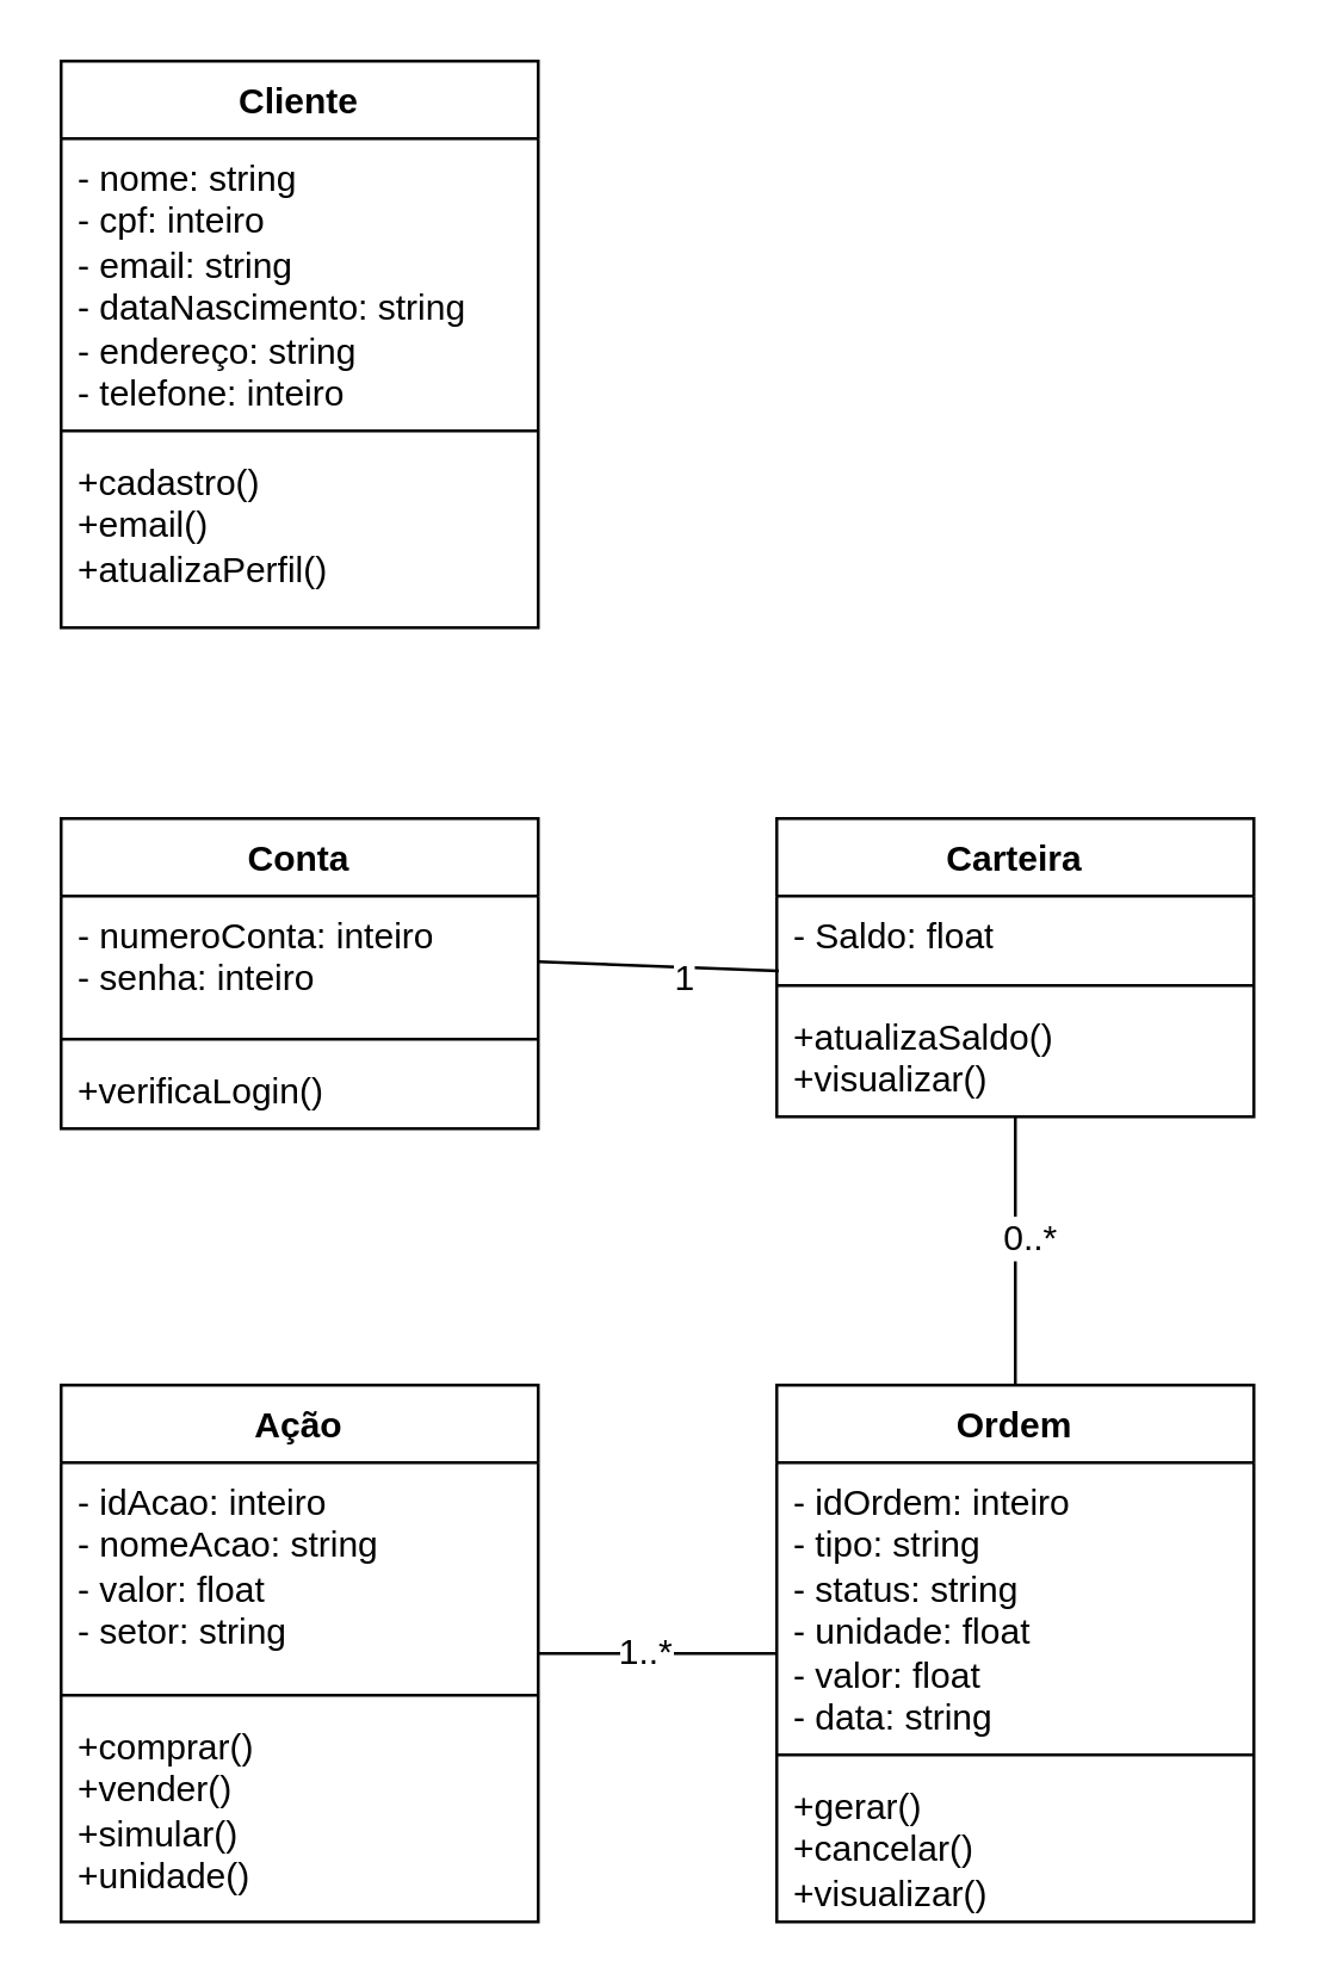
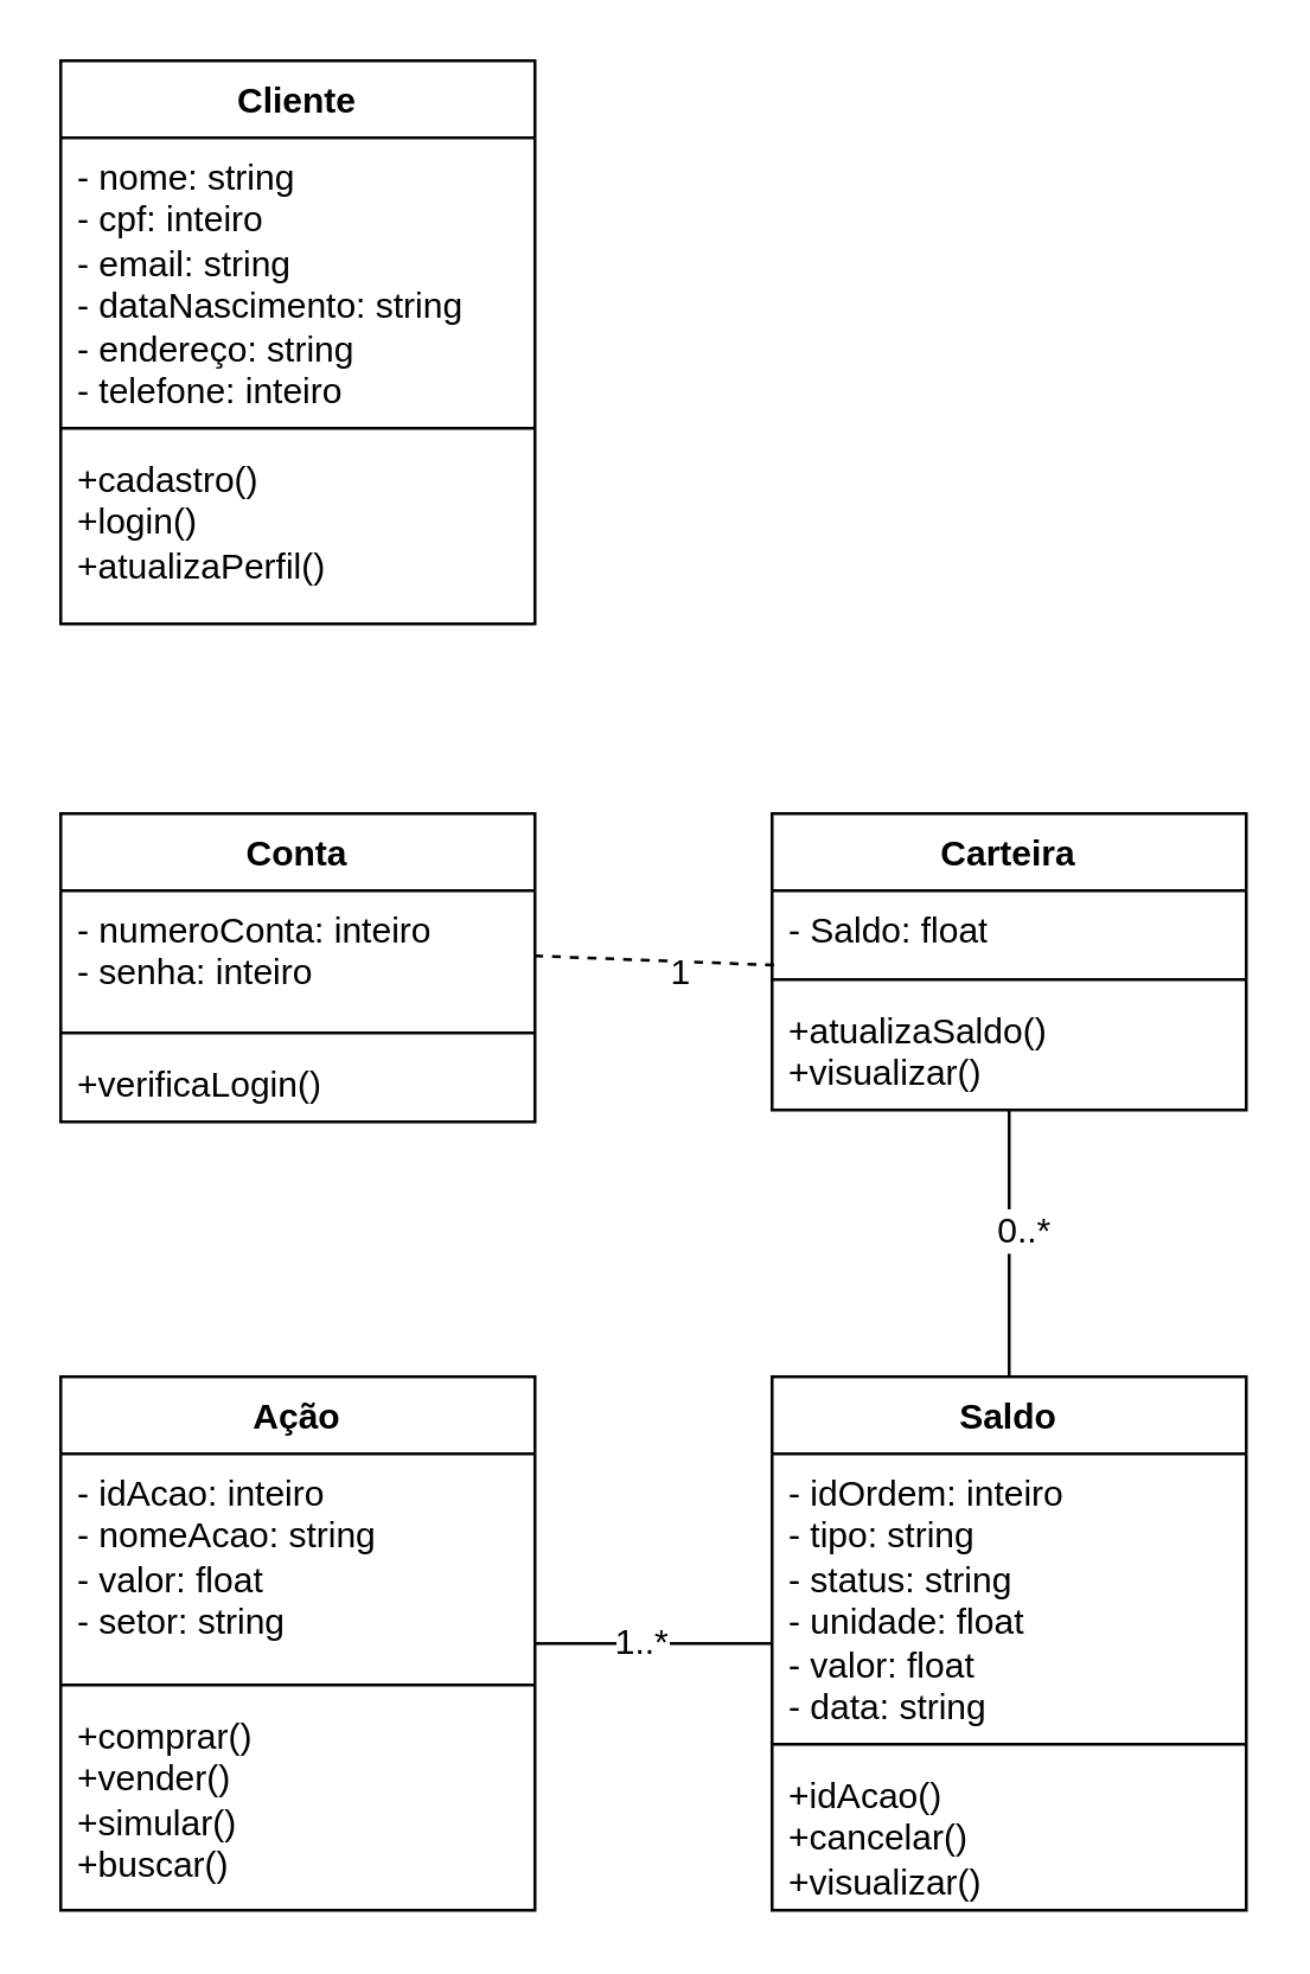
  <mxCell id="0" />
  <mxCell id="1" parent="0" />
  <mxCell id="2" value="Cliente" style="swimlane;fontStyle=1;align=center;verticalAlign=top;childLayout=stackLayout;horizontal=1;startSize=26;horizontalStack=0;resizeParent=1;resizeParentMax=0;resizeLast=0;collapsible=1;marginBottom=0;whiteSpace=wrap;html=1;" parent="1" vertex="1"><mxGeometry x="20" y="20" width="160" height="190" as="geometry" /></mxCell>
  <mxCell id="3" value="- nome: string&lt;div&gt;- cpf: inteiro&lt;/div&gt;&lt;div&gt;- email: string&lt;/div&gt;&lt;div&gt;- dataNascimento: string&lt;/div&gt;&lt;div&gt;- endereço: string&lt;/div&gt;&lt;div&gt;- telefone: inteiro&lt;/div&gt;" style="text;strokeColor=none;fillColor=none;align=left;verticalAlign=top;spacingLeft=4;spacingRight=4;overflow=hidden;rotatable=0;points=[[0,0.5],[1,0.5]];portConstraint=eastwest;whiteSpace=wrap;html=1;" parent="2" vertex="1"><mxGeometry y="26" width="160" height="94" as="geometry" /></mxCell>
  <mxCell id="4" value="" style="line;strokeWidth=1;fillColor=none;align=left;verticalAlign=middle;spacingTop=-1;spacingLeft=3;spacingRight=3;rotatable=0;labelPosition=right;points=[];portConstraint=eastwest;strokeColor=inherit;" parent="2" vertex="1"><mxGeometry y="120" width="160" height="8" as="geometry" /></mxCell>
- <mxCell id="5" value="+cadastro()&lt;div&gt;+email()&lt;/div&gt;&lt;div&gt;+atualizaPerfil()&lt;/div&gt;" style="text;strokeColor=none;fillColor=none;align=left;verticalAlign=top;spacingLeft=4;spacingRight=4;overflow=hidden;rotatable=0;points=[[0,0.5],[1,0.5]];portConstraint=eastwest;whiteSpace=wrap;html=1;" parent="2" vertex="1"><mxGeometry y="128" width="160" height="62" as="geometry" /></mxCell>
+ <mxCell id="5" value="+cadastro()&lt;div&gt;+login()&lt;/div&gt;&lt;div&gt;+atualizaPerfil()&lt;/div&gt;" style="text;strokeColor=none;fillColor=none;align=left;verticalAlign=top;spacingLeft=4;spacingRight=4;overflow=hidden;rotatable=0;points=[[0,0.5],[1,0.5]];portConstraint=eastwest;whiteSpace=wrap;html=1;" parent="2" vertex="1"><mxGeometry y="128" width="160" height="62" as="geometry" /></mxCell>
  <mxCell id="6" value="Ação" style="swimlane;fontStyle=1;align=center;verticalAlign=top;childLayout=stackLayout;horizontal=1;startSize=26;horizontalStack=0;resizeParent=1;resizeParentMax=0;resizeLast=0;collapsible=1;marginBottom=0;whiteSpace=wrap;html=1;" vertex="1" parent="1"><mxGeometry x="20" y="464" width="160" height="180" as="geometry" /></mxCell>
  <mxCell id="7" value="- idAcao: inteiro&lt;div&gt;- nomeAcao: string&lt;/div&gt;&lt;div&gt;- valor: float&lt;/div&gt;&lt;div&gt;- setor: string&lt;/div&gt;" style="text;strokeColor=none;fillColor=none;align=left;verticalAlign=top;spacingLeft=4;spacingRight=4;overflow=hidden;rotatable=0;points=[[0,0.5],[1,0.5]];portConstraint=eastwest;whiteSpace=wrap;html=1;" vertex="1" parent="6"><mxGeometry y="26" width="160" height="74" as="geometry" /></mxCell>
  <mxCell id="8" value="" style="line;strokeWidth=1;fillColor=none;align=left;verticalAlign=middle;spacingTop=-1;spacingLeft=3;spacingRight=3;rotatable=0;labelPosition=right;points=[];portConstraint=eastwest;strokeColor=inherit;" vertex="1" parent="6"><mxGeometry y="100" width="160" height="8" as="geometry" /></mxCell>
- <mxCell id="9" value="+comprar()&lt;div&gt;+vender()&lt;/div&gt;&lt;div&gt;+simular()&lt;/div&gt;&lt;div&gt;+unidade()&lt;/div&gt;" style="text;strokeColor=none;fillColor=none;align=left;verticalAlign=top;spacingLeft=4;spacingRight=4;overflow=hidden;rotatable=0;points=[[0,0.5],[1,0.5]];portConstraint=eastwest;whiteSpace=wrap;html=1;" vertex="1" parent="6"><mxGeometry y="108" width="160" height="72" as="geometry" /></mxCell>
+ <mxCell id="9" value="+comprar()&lt;div&gt;+vender()&lt;/div&gt;&lt;div&gt;+simular()&lt;/div&gt;&lt;div&gt;+buscar()&lt;/div&gt;" style="text;strokeColor=none;fillColor=none;align=left;verticalAlign=top;spacingLeft=4;spacingRight=4;overflow=hidden;rotatable=0;points=[[0,0.5],[1,0.5]];portConstraint=eastwest;whiteSpace=wrap;html=1;" vertex="1" parent="6"><mxGeometry y="108" width="160" height="72" as="geometry" /></mxCell>
  <mxCell id="10" style="edgeStyle=none;curved=1;rounded=0;orthogonalLoop=1;jettySize=auto;html=1;fontSize=12;startSize=8;endSize=8;endArrow=none;endFill=0;" edge="1" parent="1" source="12" target="6"><mxGeometry relative="1" as="geometry" /></mxCell>
  <mxCell id="11" value="1..*" style="edgeLabel;html=1;align=center;verticalAlign=middle;resizable=0;points=[];fontSize=12;" vertex="1" connectable="0" parent="10"><mxGeometry x="0.135" y="-1" relative="1" as="geometry"><mxPoint as="offset" /></mxGeometry></mxCell>
- <mxCell id="12" value="Ordem" style="swimlane;fontStyle=1;align=center;verticalAlign=top;childLayout=stackLayout;horizontal=1;startSize=26;horizontalStack=0;resizeParent=1;resizeParentMax=0;resizeLast=0;collapsible=1;marginBottom=0;whiteSpace=wrap;html=1;" vertex="1" parent="1"><mxGeometry x="260" y="464" width="160" height="180" as="geometry" /></mxCell>
+ <mxCell id="12" value="Saldo" style="swimlane;fontStyle=1;align=center;verticalAlign=top;childLayout=stackLayout;horizontal=1;startSize=26;horizontalStack=0;resizeParent=1;resizeParentMax=0;resizeLast=0;collapsible=1;marginBottom=0;whiteSpace=wrap;html=1;" vertex="1" parent="1"><mxGeometry x="260" y="464" width="160" height="180" as="geometry" /></mxCell>
  <mxCell id="13" value="- idOrdem: inteiro&lt;div&gt;- tipo: string&lt;/div&gt;&lt;div&gt;- status: string&lt;/div&gt;&lt;div&gt;- unidade: float&lt;/div&gt;&lt;div&gt;- valor: float&lt;/div&gt;&lt;div&gt;- data: string&lt;/div&gt;" style="text;strokeColor=none;fillColor=none;align=left;verticalAlign=top;spacingLeft=4;spacingRight=4;overflow=hidden;rotatable=0;points=[[0,0.5],[1,0.5]];portConstraint=eastwest;whiteSpace=wrap;html=1;" vertex="1" parent="12"><mxGeometry y="26" width="160" height="94" as="geometry" /></mxCell>
  <mxCell id="14" value="" style="line;strokeWidth=1;fillColor=none;align=left;verticalAlign=middle;spacingTop=-1;spacingLeft=3;spacingRight=3;rotatable=0;labelPosition=right;points=[];portConstraint=eastwest;strokeColor=inherit;" vertex="1" parent="12"><mxGeometry y="120" width="160" height="8" as="geometry" /></mxCell>
- <mxCell id="15" value="+gerar()&lt;div&gt;+cancelar()&lt;/div&gt;&lt;div&gt;+visualizar()&lt;/div&gt;" style="text;strokeColor=none;fillColor=none;align=left;verticalAlign=top;spacingLeft=4;spacingRight=4;overflow=hidden;rotatable=0;points=[[0,0.5],[1,0.5]];portConstraint=eastwest;whiteSpace=wrap;html=1;" vertex="1" parent="12"><mxGeometry y="128" width="160" height="52" as="geometry" /></mxCell>
+ <mxCell id="15" value="+idAcao()&lt;div&gt;+cancelar()&lt;/div&gt;&lt;div&gt;+visualizar()&lt;/div&gt;" style="text;strokeColor=none;fillColor=none;align=left;verticalAlign=top;spacingLeft=4;spacingRight=4;overflow=hidden;rotatable=0;points=[[0,0.5],[1,0.5]];portConstraint=eastwest;whiteSpace=wrap;html=1;" vertex="1" parent="12"><mxGeometry y="128" width="160" height="52" as="geometry" /></mxCell>
  <mxCell id="16" value="Carteira" style="swimlane;fontStyle=1;align=center;verticalAlign=top;childLayout=stackLayout;horizontal=1;startSize=26;horizontalStack=0;resizeParent=1;resizeParentMax=0;resizeLast=0;collapsible=1;marginBottom=0;whiteSpace=wrap;html=1;" vertex="1" parent="1"><mxGeometry x="260" y="274" width="160" height="100" as="geometry" /></mxCell>
  <mxCell id="17" value="- Saldo: float" style="text;strokeColor=none;fillColor=none;align=left;verticalAlign=top;spacingLeft=4;spacingRight=4;overflow=hidden;rotatable=0;points=[[0,0.5],[1,0.5]];portConstraint=eastwest;whiteSpace=wrap;html=1;" vertex="1" parent="16"><mxGeometry y="26" width="160" height="26" as="geometry" /></mxCell>
  <mxCell id="18" value="" style="line;strokeWidth=1;fillColor=none;align=left;verticalAlign=middle;spacingTop=-1;spacingLeft=3;spacingRight=3;rotatable=0;labelPosition=right;points=[];portConstraint=eastwest;strokeColor=inherit;" vertex="1" parent="16"><mxGeometry y="52" width="160" height="8" as="geometry" /></mxCell>
  <mxCell id="19" value="+atualizaSaldo()&lt;div&gt;+visualizar()&lt;/div&gt;" style="text;strokeColor=none;fillColor=none;align=left;verticalAlign=top;spacingLeft=4;spacingRight=4;overflow=hidden;rotatable=0;points=[[0,0.5],[1,0.5]];portConstraint=eastwest;whiteSpace=wrap;html=1;" vertex="1" parent="16"><mxGeometry y="60" width="160" height="40" as="geometry" /></mxCell>
  <mxCell id="20" value="Conta" style="swimlane;fontStyle=1;align=center;verticalAlign=top;childLayout=stackLayout;horizontal=1;startSize=26;horizontalStack=0;resizeParent=1;resizeParentMax=0;resizeLast=0;collapsible=1;marginBottom=0;whiteSpace=wrap;html=1;" vertex="1" parent="1"><mxGeometry x="20" y="274" width="160" height="104" as="geometry" /></mxCell>
  <mxCell id="21" value="- numeroConta: inteiro&lt;div&gt;- senha: inteiro&lt;/div&gt;" style="text;strokeColor=none;fillColor=none;align=left;verticalAlign=top;spacingLeft=4;spacingRight=4;overflow=hidden;rotatable=0;points=[[0,0.5],[1,0.5]];portConstraint=eastwest;whiteSpace=wrap;html=1;" vertex="1" parent="20"><mxGeometry y="26" width="160" height="44" as="geometry" /></mxCell>
  <mxCell id="22" value="" style="line;strokeWidth=1;fillColor=none;align=left;verticalAlign=middle;spacingTop=-1;spacingLeft=3;spacingRight=3;rotatable=0;labelPosition=right;points=[];portConstraint=eastwest;strokeColor=inherit;" vertex="1" parent="20"><mxGeometry y="70" width="160" height="8" as="geometry" /></mxCell>
  <mxCell id="23" value="+verificaLogin()" style="text;strokeColor=none;fillColor=none;align=left;verticalAlign=top;spacingLeft=4;spacingRight=4;overflow=hidden;rotatable=0;points=[[0,0.5],[1,0.5]];portConstraint=eastwest;whiteSpace=wrap;html=1;" vertex="1" parent="20"><mxGeometry y="78" width="160" height="26" as="geometry" /></mxCell>
- <mxCell id="24" value="" style="endArrow=none;endFill=0;endSize=24;html=1;rounded=0;fontSize=12;curved=1;entryX=1;entryY=0.5;entryDx=0;entryDy=0;exitX=0.004;exitY=0.966;exitDx=0;exitDy=0;exitPerimeter=0;" edge="1" parent="1" source="17" target="21"><mxGeometry width="160" relative="1" as="geometry"><mxPoint x="210" y="334" as="sourcePoint" /><mxPoint x="350" y="414" as="targetPoint" /></mxGeometry></mxCell>
+ <mxCell id="24" value="" style="endArrow=none;endFill=0;endSize=24;html=1;rounded=0;fontSize=12;curved=1;entryX=1;entryY=0.5;entryDx=0;entryDy=0;exitX=0.004;exitY=0.966;exitDx=0;exitDy=0;exitPerimeter=0;dashed=1;" edge="1" parent="1" source="17" target="21"><mxGeometry width="160" relative="1" as="geometry"><mxPoint x="210" y="334" as="sourcePoint" /><mxPoint x="350" y="414" as="targetPoint" /></mxGeometry></mxCell>
  <mxCell id="25" value="1" style="edgeLabel;html=1;align=center;verticalAlign=middle;resizable=0;points=[];fontSize=12;" vertex="1" connectable="0" parent="24"><mxGeometry x="-0.207" y="4" relative="1" as="geometry"><mxPoint as="offset" /></mxGeometry></mxCell>
  <mxCell id="26" style="edgeStyle=none;curved=1;rounded=0;orthogonalLoop=1;jettySize=auto;html=1;entryX=0.5;entryY=0;entryDx=0;entryDy=0;fontSize=12;startSize=8;endSize=8;endArrow=none;endFill=0;" edge="1" parent="1" source="19" target="12"><mxGeometry relative="1" as="geometry" /></mxCell>
  <mxCell id="27" value="0..*" style="edgeLabel;html=1;align=center;verticalAlign=middle;resizable=0;points=[];fontSize=12;" vertex="1" connectable="0" parent="26"><mxGeometry x="-0.098" y="4" relative="1" as="geometry"><mxPoint y="-1" as="offset" /></mxGeometry></mxCell>
